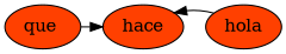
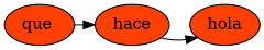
  digraph {
    node [fillcolor="#FF4000" style=filled]
    n1 [label="que "]
    n2 [label=hace]
    n3 [label=hola]
    subgraph sub_1 {
      rank=same
      n1
      n2
    }
    subgraph sub_2 {
      rank=same
      n1
      n3
    }
    subgraph sub_3 {
      rank=same
      n2
      n3
    }
    n1 -> n2
-   n3 -> n2
+   n2 -> n3
  }
